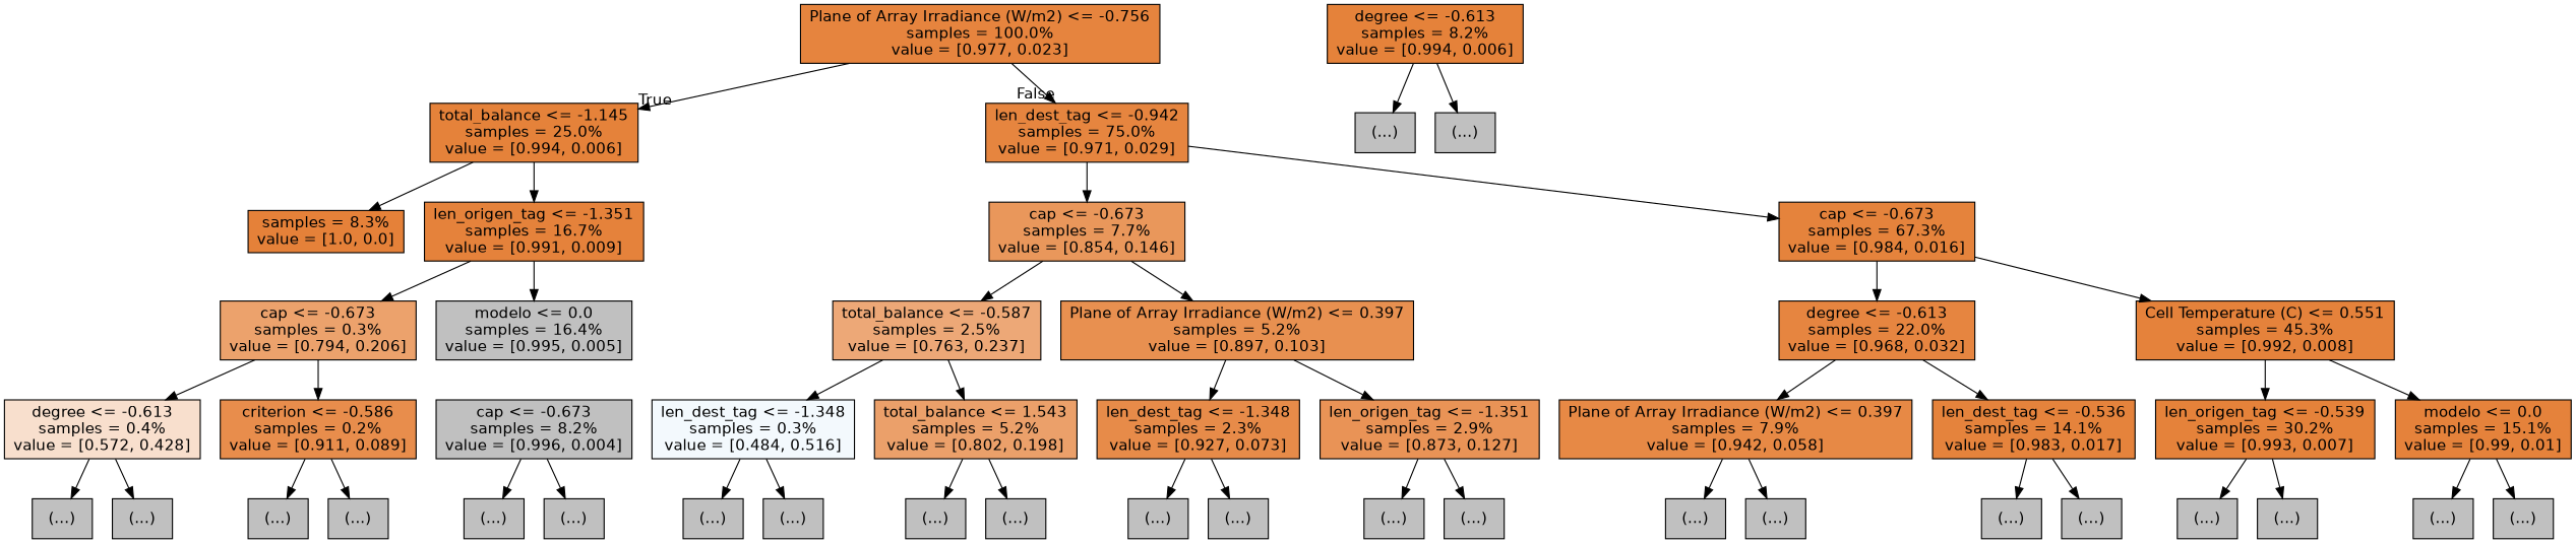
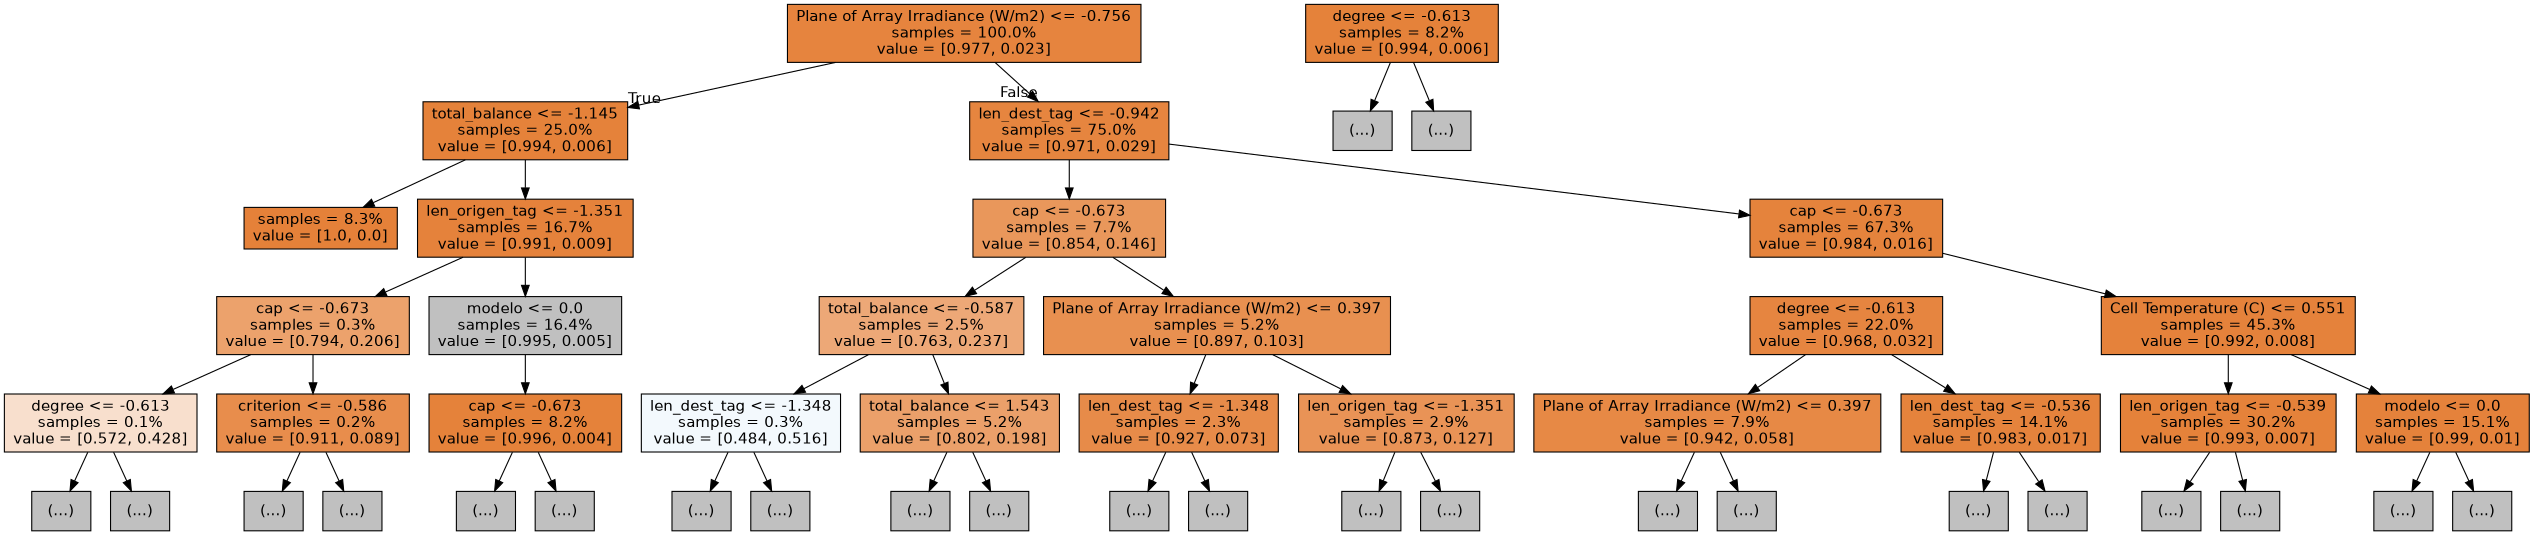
  digraph {
    node [color=black fillcolor="#C0C0C0" fontname=helvetica shape=box style=filled]
    edge [fontname=helvetica]
    n1 [fillcolor="#e6843e" label="Plane of Array Irradiance (W/m2) <= -0.756\nsamples = 100.0%\nvalue = [0.977, 0.023]"]
    n2 [fillcolor="#e5823a" label="total_balance <= -1.145\nsamples = 25.0%\nvalue = [0.994, 0.006]"]
    n3 [fillcolor="#e6853f" label="len_dest_tag <= -0.942\nsamples = 75.0%\nvalue = [0.971, 0.029]"]
    n4 [fillcolor="#e58139" label="samples = 8.3%\nvalue = [1.0, 0.0]"]
    n5 [fillcolor="#e5823b" label="len_origen_tag <= -1.351\nsamples = 16.7%\nvalue = [0.991, 0.009]"]
    n6 [fillcolor="#e9975b" label="cap <= -0.673\nsamples = 7.7%\nvalue = [0.854, 0.146]"]
    n7 [fillcolor="#e5833c" label="cap <= -0.673\nsamples = 67.3%\nvalue = [0.984, 0.016]"]
    n8 [fillcolor="#eca26c" label="cap <= -0.673\nsamples = 0.3%\nvalue = [0.794, 0.206]"]
    n9 [label="modelo <= 0.0\nsamples = 16.4%\nvalue = [0.995, 0.005]"]
-   n10 [fillcolor="#f8dfcd" label="degree <= -0.613\nsamples = 0.4%\nvalue = [0.572, 0.428]"]
+   n10 [fillcolor="#f8dfcd" label="degree <= -0.613\nsamples = 0.1%\nvalue = [0.572, 0.428]"]
    n11 [fillcolor="#e88d4c" label="criterion <= -0.586\nsamples = 0.2%\nvalue = [0.911, 0.089]"]
-   n12 [label="cap <= -0.673\nsamples = 8.2%\nvalue = [0.996, 0.004]"]
+   n12 [fillcolor="#e5823a" label="cap <= -0.673\nsamples = 8.2%\nvalue = [0.996, 0.004]"]
    n13 [label="(...)"]
    n14 [label="(...)"]
    n15 [label="(...)"]
    n16 [label="(...)"]
    n17 [label="(...)"]
    n18 [label="(...)"]
    n19 [fillcolor="#e5823a" label="degree <= -0.613\nsamples = 8.2%\nvalue = [0.994, 0.006]"]
    n20 [label="(...)"]
    n21 [label="(...)"]
    n22 [fillcolor="#eda877" label="total_balance <= -0.587\nsamples = 2.5%\nvalue = [0.763, 0.237]"]
    n23 [fillcolor="#e89050" label="Plane of Array Irradiance (W/m2) <= 0.397\nsamples = 5.2%\nvalue = [0.897, 0.103]"]
    n24 [fillcolor="#e68540" label="degree <= -0.613\nsamples = 22.0%\nvalue = [0.968, 0.032]"]
    n25 [fillcolor="#e5823b" label="Cell Temperature (C) <= 0.551\nsamples = 45.3%\nvalue = [0.992, 0.008]"]
    n26 [fillcolor="#f3f9fd" label="len_dest_tag <= -1.348\nsamples = 0.3%\nvalue = [0.484, 0.516]"]
    n27 [fillcolor="#eba06a" label="total_balance <= 1.543\nsamples = 5.2%\nvalue = [0.802, 0.198]"]
    n28 [fillcolor="#e78b49" label="len_dest_tag <= -1.348\nsamples = 2.3%\nvalue = [0.927, 0.073]"]
    n29 [fillcolor="#e99356" label="len_origen_tag <= -1.351\nsamples = 2.9%\nvalue = [0.873, 0.127]"]
    n30 [label="(...)"]
    n31 [label="(...)"]
    n32 [label="(...)"]
    n33 [label="(...)"]
    n34 [label="(...)"]
    n35 [label="(...)"]
    n36 [label="(...)"]
    n37 [label="(...)"]
    n38 [fillcolor="#e78945" label="Plane of Array Irradiance (W/m2) <= 0.397\nsamples = 7.9%\nvalue = [0.942, 0.058]"]
    n39 [fillcolor="#e5833c" label="len_dest_tag <= -0.536\nsamples = 14.1%\nvalue = [0.983, 0.017]"]
    n40 [fillcolor="#e5823a" label="len_origen_tag <= -0.539\nsamples = 30.2%\nvalue = [0.993, 0.007]"]
    n41 [fillcolor="#e5823b" label="modelo <= 0.0\nsamples = 15.1%\nvalue = [0.99, 0.01]"]
    n42 [label="(...)"]
    n43 [label="(...)"]
    n44 [label="(...)"]
    n45 [label="(...)"]
    n46 [label="(...)"]
    n47 [label="(...)"]
    n48 [label="(...)"]
    n49 [label="(...)"]
    n1 -> n2 [headlabel=True labelangle=45 labeldistance=2.5]
    n1 -> n3 [headlabel=False labelangle=-45 labeldistance=2.5]
    n2 -> n4
    n2 -> n5
    n3 -> n6
    n3 -> n7
    n5 -> n8
    n5 -> n9
    n6 -> n22
    n6 -> n23
-   n7 -> n24
    n7 -> n25
    n8 -> n10
    n8 -> n11
+   n9 -> n12
    n10 -> n13
    n10 -> n14
    n11 -> n15
    n11 -> n16
    n12 -> n17
    n12 -> n18
    n19 -> n20
    n19 -> n21
    n22 -> n26
    n22 -> n27
    n23 -> n28
    n23 -> n29
    n24 -> n38
    n24 -> n39
    n25 -> n40
    n25 -> n41
    n26 -> n30
    n26 -> n31
    n27 -> n32
    n27 -> n33
    n28 -> n34
    n28 -> n35
    n29 -> n36
    n29 -> n37
    n38 -> n42
    n38 -> n43
    n39 -> n44
    n39 -> n45
    n40 -> n46
    n40 -> n47
    n41 -> n48
    n41 -> n49
  }
